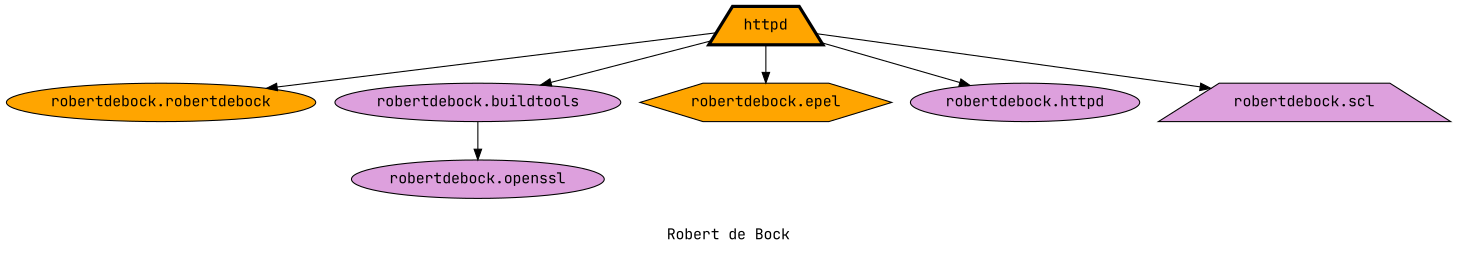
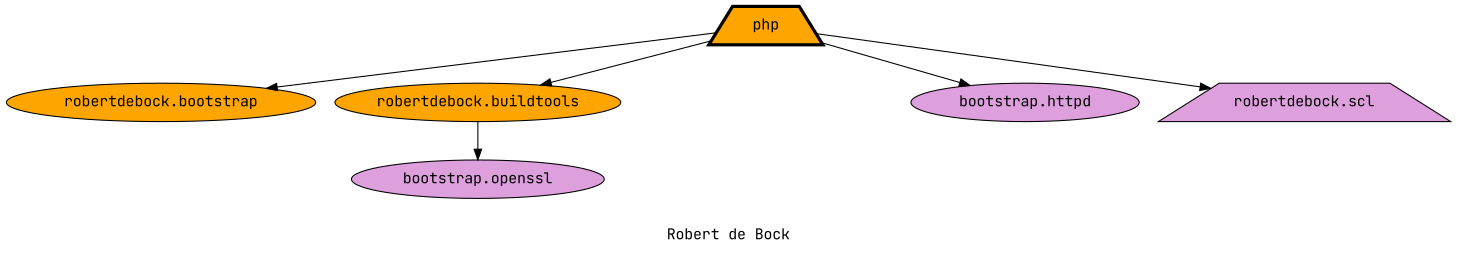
  digraph {
    fontname="JetBrains Mono"
    label="Robert de Bock"
    node [fillcolor=plum fontname="JetBrains Mono" shape=ellipse style=filled]
    edge [fontname="JetBrains Mono"]
-   php [fillcolor=orange penwidth=3 shape=trapezium label=httpd]
-   "robertdebock.bootstrap" [fillcolor=orange label="robertdebock.robertdebock"]
-   "robertdebock.buildtools"
-   "robertdebock.epel" [fillcolor=orange shape=hexagon]
-   "robertdebock.httpd"
+   php [fillcolor=orange penwidth=3 shape=trapezium]
+   "robertdebock.bootstrap" [fillcolor=orange]
+   "robertdebock.buildtools" [fillcolor=orange]
+   "robertdebock.httpd" [label="bootstrap.httpd"]
    "robertdebock.scl" [shape=trapezium]
-   "robertdebock.openssl"
+   "robertdebock.openssl" [label="bootstrap.openssl"]
    php -> "robertdebock.bootstrap"
    php -> "robertdebock.buildtools"
-   php -> "robertdebock.epel"
    php -> "robertdebock.httpd"
    php -> "robertdebock.scl"
    "robertdebock.buildtools" -> "robertdebock.openssl"
  }
